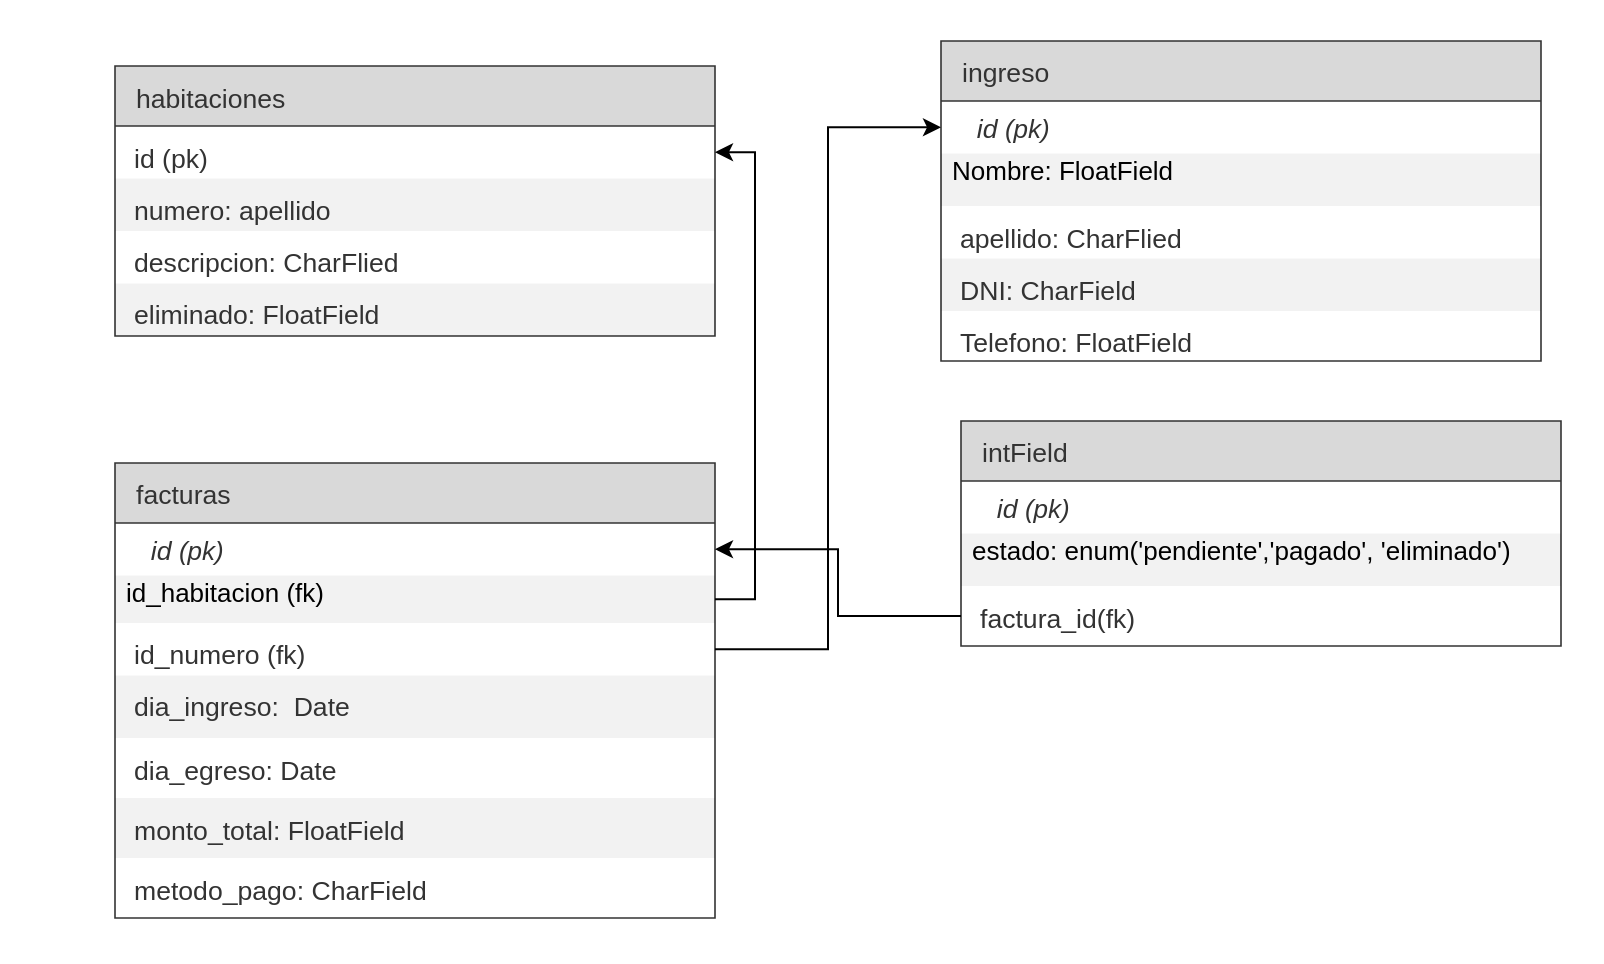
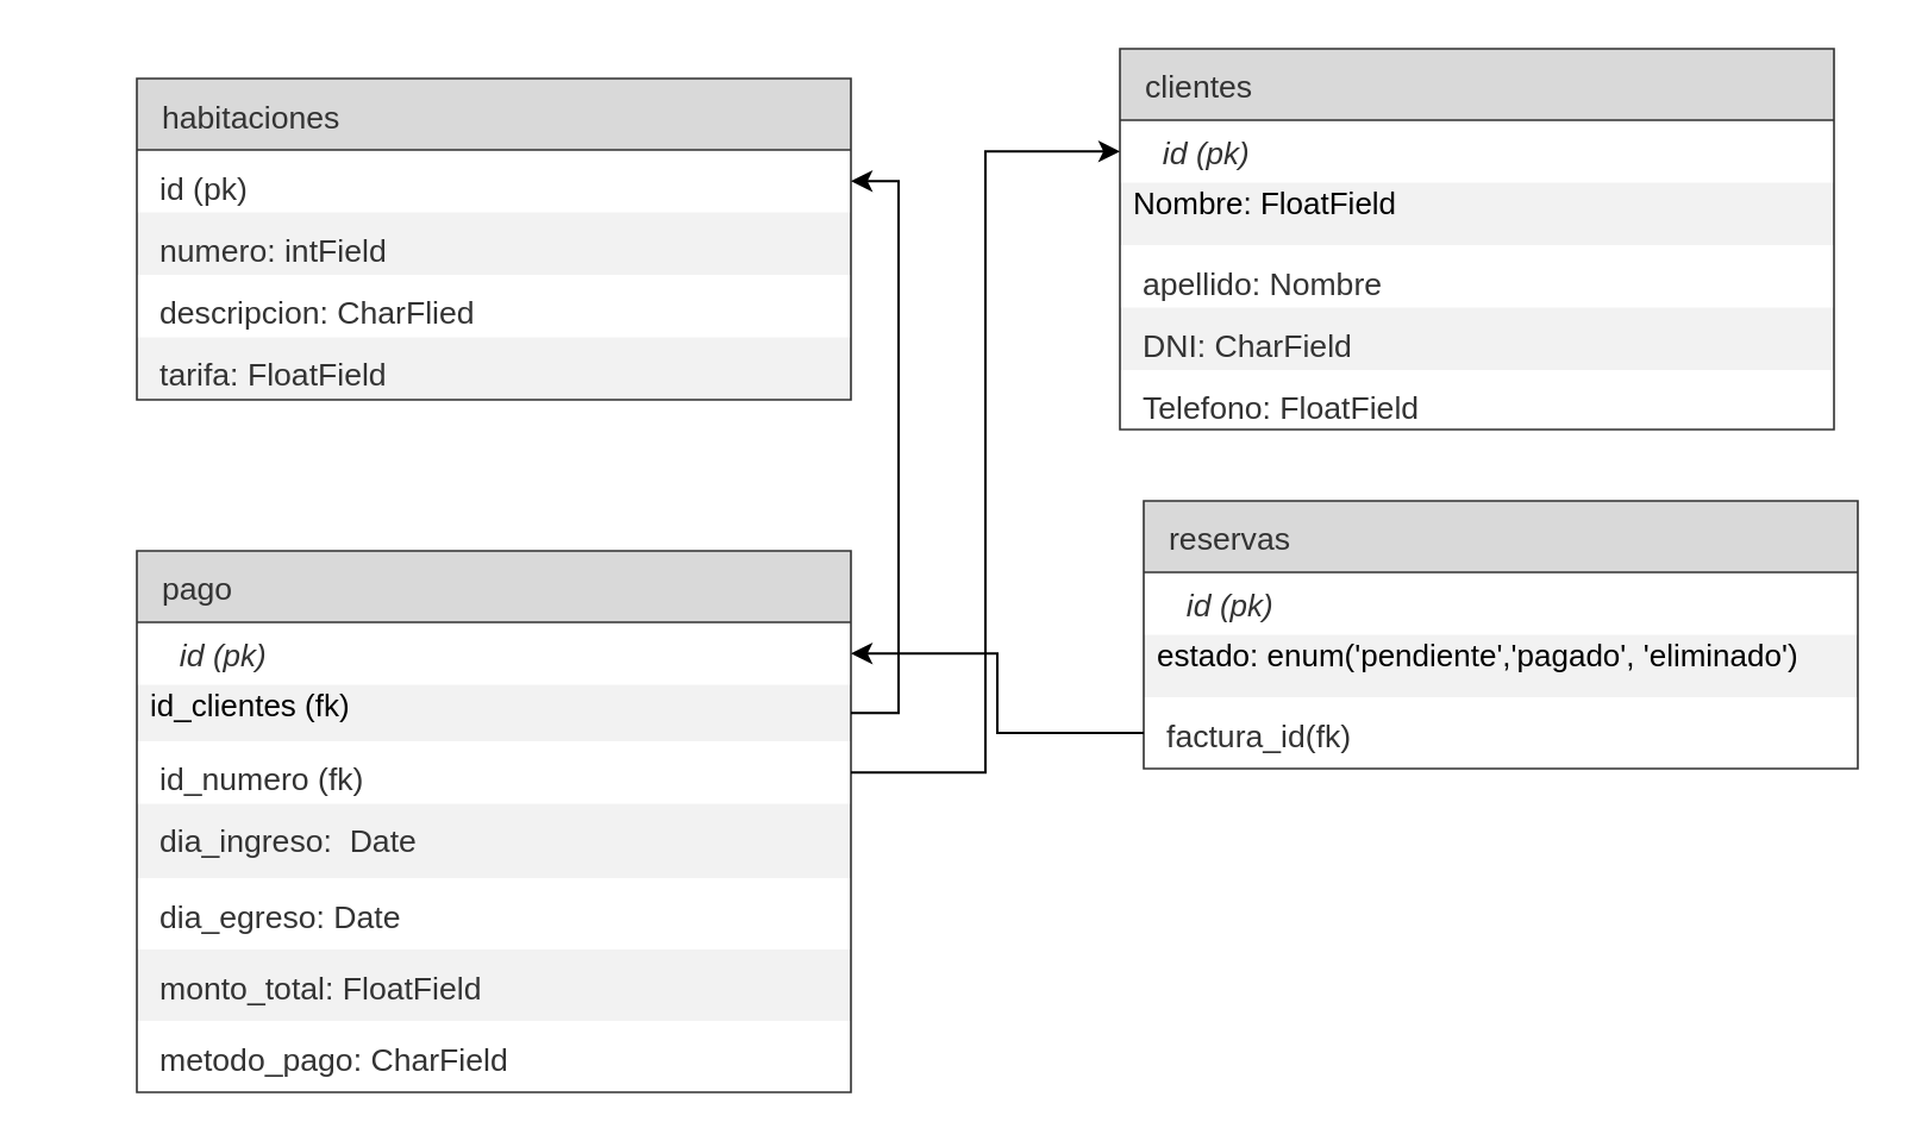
  <mxCell id="0" />
  <mxCell id="1" parent="0" />
- <mxCell id="2" value="intField" style="html=1;overflow=block;blockSpacing=1;swimlane;childLayout=stackLayout;horizontal=1;horizontalStack=0;resizeParent=1;resizeParentMax=0;resizeLast=0;collapsible=0;fontStyle=0;marginBottom=0;swimlaneFillColor=#ffffff;startSize=30;whiteSpace=wrap;fontSize=13.3;fontColor=#333333;align=left;spacingLeft=8.4;spacingRight=8.4;spacingTop=2.4;fontFamily=Helvetica;spacing=3.6;strokeColor=#333333;strokeOpacity=100;fillOpacity=100;strokeWidth=0.8;fillColor=#d9d9d9;container=1;" parent="1" vertex="1"><mxGeometry x="480" y="210" width="300" height="112.5" as="geometry" /></mxCell>
+ <mxCell id="2" value="reservas" style="html=1;overflow=block;blockSpacing=1;swimlane;childLayout=stackLayout;horizontal=1;horizontalStack=0;resizeParent=1;resizeParentMax=0;resizeLast=0;collapsible=0;fontStyle=0;marginBottom=0;swimlaneFillColor=#ffffff;startSize=30;whiteSpace=wrap;fontSize=13.3;fontColor=#333333;align=left;spacingLeft=8.4;spacingRight=8.4;spacingTop=2.4;fontFamily=Helvetica;spacing=3.6;strokeColor=#333333;strokeOpacity=100;fillOpacity=100;strokeWidth=0.8;fillColor=#d9d9d9;container=1;" parent="1" vertex="1"><mxGeometry x="480" y="210" width="300" height="112.5" as="geometry" /></mxCell>
  <mxCell id="3" value="&lt;div style=&quot;display: flex; justify-content: flex-start; text-align: left; align-items: baseline; font-size: 0; line-height: 1.25;margin-left: 8.4px;margin-right: 8.4px;margin-top: 2.4px;margin-top: -2px;&quot;&gt;&lt;span&gt;&lt;span style=&quot;font-size:13.3px;color:#333333;&quot;&gt;id &lt;/span&gt;&lt;span style=&quot;font-size:13px;color:#333333;font-style: italic;&quot;&gt;(pk)&lt;/span&gt;&lt;/span&gt;&lt;/div&gt;" style="part=1;resizeHeight=0;strokeColor=none;verticalAlign=top;overflow=hidden;rotatable=0;points=[[0,0.5],[1,0.5]];portConstraint=eastwest;html=1;whiteSpace=wrap;#ffffffwhiteSpace=wrap;fontSize=13.3;fontColor=#333333;fontStyle=2;align=left;spacingLeft=8.4;spacingRight=8.4;spacingTop=2.4;fillColor=none;strokeOpacity=100;fillOpacity=100;" parent="2" vertex="1"><mxGeometry y="30" width="300" height="26.25" as="geometry" /></mxCell>
  <mxCell id="4" value="estado: enum('pendiente','pagado', 'eliminado')" style="part=1;resizeHeight=0;strokeColor=none;align=left;verticalAlign=top;spacingLeft=4;spacingRight=4;rotatable=0;points=[[0,0.5],[1,0.5]];portConstraint=eastwest;whiteSpace=wrap;#ffffffwhiteSpace=wrap;overflow=block;blockSpacing=1;html=1;fontSize=13;fillColor=#000000;opacity=5;" parent="2" vertex="1"><mxGeometry y="56.25" width="300" height="26.25" as="geometry" /></mxCell>
  <mxCell id="5" value="factura_id(fk)" style="part=1;resizeHeight=0;strokeColor=none;verticalAlign=top;overflow=hidden;rotatable=0;points=[[0,0.5],[1,0.5]];portConstraint=eastwest;html=1;whiteSpace=wrap;#ffffffwhiteSpace=wrap;fontSize=13.3;fontColor=#333333;align=left;spacingLeft=8.4;spacingRight=8.4;spacingTop=2.4;fillColor=none;strokeOpacity=100;fillOpacity=100;" parent="2" vertex="1"><mxGeometry y="82.5" width="300" height="30" as="geometry" /></mxCell>
- <mxCell id="6" value="facturas" style="html=1;overflow=block;blockSpacing=1;swimlane;childLayout=stackLayout;horizontal=1;horizontalStack=0;resizeParent=1;resizeParentMax=0;resizeLast=0;collapsible=0;fontStyle=0;marginBottom=0;swimlaneFillColor=#ffffff;startSize=30;whiteSpace=wrap;fontSize=13.3;fontColor=#333333;align=left;spacingLeft=8.4;spacingRight=8.4;spacingTop=2.4;fontFamily=Helvetica;spacing=3.6;strokeColor=#333333;strokeOpacity=100;fillOpacity=100;strokeWidth=0.8;fillColor=#d9d9d9;container=1;" parent="1" vertex="1"><mxGeometry x="57" y="231" width="300" height="227.5" as="geometry" /></mxCell>
+ <mxCell id="6" value="pago" style="html=1;overflow=block;blockSpacing=1;swimlane;childLayout=stackLayout;horizontal=1;horizontalStack=0;resizeParent=1;resizeParentMax=0;resizeLast=0;collapsible=0;fontStyle=0;marginBottom=0;swimlaneFillColor=#ffffff;startSize=30;whiteSpace=wrap;fontSize=13.3;fontColor=#333333;align=left;spacingLeft=8.4;spacingRight=8.4;spacingTop=2.4;fontFamily=Helvetica;spacing=3.6;strokeColor=#333333;strokeOpacity=100;fillOpacity=100;strokeWidth=0.8;fillColor=#d9d9d9;container=1;" parent="1" vertex="1"><mxGeometry x="57" y="231" width="300" height="227.5" as="geometry" /></mxCell>
  <mxCell id="7" value="&lt;div style=&quot;display: flex; justify-content: flex-start; text-align: left; align-items: baseline; font-size: 0; line-height: 1.25;margin-left: 8.4px;margin-right: 8.4px;margin-top: 2.4px;margin-top: -2px;&quot;&gt;&lt;span&gt;&lt;span style=&quot;font-size:13.3px;color:#333333;&quot;&gt;id &lt;/span&gt;&lt;span style=&quot;font-size:13px;color:#333333;font-style: italic;&quot;&gt;(pk)&lt;/span&gt;&lt;/span&gt;&lt;/div&gt;" style="part=1;resizeHeight=0;strokeColor=none;verticalAlign=top;overflow=hidden;rotatable=0;points=[[0,0.5],[1,0.5]];portConstraint=eastwest;html=1;whiteSpace=wrap;#ffffffwhiteSpace=wrap;fontSize=13.3;fontColor=#333333;fontStyle=2;align=left;spacingLeft=8.4;spacingRight=8.4;spacingTop=2.4;fillColor=none;strokeOpacity=100;fillOpacity=100;" parent="6" vertex="1"><mxGeometry y="30" width="300" height="26.25" as="geometry" /></mxCell>
- <mxCell id="8" value="id_habitacion (fk)" style="part=1;resizeHeight=0;strokeColor=none;align=left;verticalAlign=top;spacingLeft=4;spacingRight=4;rotatable=0;points=[[0,0.5],[1,0.5]];portConstraint=eastwest;whiteSpace=wrap;#ffffffwhiteSpace=wrap;overflow=block;blockSpacing=1;html=1;fontSize=13;fillColor=#000000;opacity=5;" parent="6" vertex="1"><mxGeometry y="56.25" width="300" height="23.75" as="geometry" /></mxCell>
+ <mxCell id="8" value="id_clientes (fk)" style="part=1;resizeHeight=0;strokeColor=none;align=left;verticalAlign=top;spacingLeft=4;spacingRight=4;rotatable=0;points=[[0,0.5],[1,0.5]];portConstraint=eastwest;whiteSpace=wrap;#ffffffwhiteSpace=wrap;overflow=block;blockSpacing=1;html=1;fontSize=13;fillColor=#000000;opacity=5;" parent="6" vertex="1"><mxGeometry y="56.25" width="300" height="23.75" as="geometry" /></mxCell>
  <mxCell id="9" value="id_numero (fk)" style="part=1;resizeHeight=0;strokeColor=none;verticalAlign=top;overflow=hidden;rotatable=0;points=[[0,0.5],[1,0.5]];portConstraint=eastwest;html=1;whiteSpace=wrap;#ffffffwhiteSpace=wrap;fontSize=13.3;fontColor=#333333;align=left;spacingLeft=8.4;spacingRight=8.4;spacingTop=2.4;fillColor=none;strokeOpacity=100;fillOpacity=100;" parent="6" vertex="1"><mxGeometry y="80" width="300" height="26.25" as="geometry" /></mxCell>
  <mxCell id="10" value="dia_ingreso:&amp;nbsp; Date" style="part=1;resizeHeight=0;strokeColor=none;verticalAlign=top;overflow=hidden;rotatable=0;points=[[0,0.5],[1,0.5]];portConstraint=eastwest;html=1;whiteSpace=wrap;#ffffffwhiteSpace=wrap;fontSize=13.3;fontColor=#333333;align=left;spacingLeft=8.4;spacingRight=8.4;spacingTop=2.4;fillColor=#000000;opacity=5;" parent="6" vertex="1"><mxGeometry y="106.25" width="300" height="31.25" as="geometry" /></mxCell>
  <mxCell id="11" value="dia_egreso: Date" style="part=1;resizeHeight=0;strokeColor=none;verticalAlign=top;overflow=hidden;rotatable=0;points=[[0,0.5],[1,0.5]];portConstraint=eastwest;html=1;whiteSpace=wrap;#ffffffwhiteSpace=wrap;fontSize=13.3;fontColor=#333333;align=left;spacingLeft=8.4;spacingRight=8.4;spacingTop=2.4;fillColor=none;strokeOpacity=100;fillOpacity=100;" parent="6" vertex="1"><mxGeometry y="137.5" width="300" height="30" as="geometry" /></mxCell>
  <mxCell id="12" value="monto_total: FloatField" style="part=1;resizeHeight=0;strokeColor=none;verticalAlign=top;overflow=hidden;rotatable=0;points=[[0,0.5],[1,0.5]];portConstraint=eastwest;html=1;whiteSpace=wrap;#ffffffwhiteSpace=wrap;fontSize=13.3;fontColor=#333333;align=left;spacingLeft=8.4;spacingRight=8.4;spacingTop=2.4;fillColor=#000000;opacity=5;" parent="6" vertex="1"><mxGeometry y="167.5" width="300" height="30" as="geometry" /></mxCell>
  <mxCell id="13" value="metodo_pago: CharField" style="part=1;resizeHeight=0;strokeColor=none;verticalAlign=top;overflow=hidden;rotatable=0;points=[[0,0.5],[1,0.5]];portConstraint=eastwest;html=1;whiteSpace=wrap;#ffffffwhiteSpace=wrap;fontSize=13.3;fontColor=#333333;align=left;spacingLeft=8.4;spacingRight=8.4;spacingTop=2.4;fillColor=none;strokeOpacity=100;fillOpacity=100;" parent="6" vertex="1"><mxGeometry y="197.5" width="300" height="30" as="geometry" /></mxCell>
- <mxCell id="14" value="ingreso" style="html=1;overflow=block;blockSpacing=1;swimlane;childLayout=stackLayout;horizontal=1;horizontalStack=0;resizeParent=1;resizeParentMax=0;resizeLast=0;collapsible=0;fontStyle=0;marginBottom=0;swimlaneFillColor=#ffffff;startSize=30;whiteSpace=wrap;fontSize=13.3;fontColor=#333333;align=left;spacingLeft=8.4;spacingRight=8.4;spacingTop=2.4;fontFamily=Helvetica;spacing=3.6;strokeColor=#333333;strokeOpacity=100;fillOpacity=100;strokeWidth=0.8;fillColor=#d9d9d9;container=1;" parent="1" vertex="1"><mxGeometry x="470" y="20" width="300" height="160" as="geometry" /></mxCell>
+ <mxCell id="14" value="clientes" style="html=1;overflow=block;blockSpacing=1;swimlane;childLayout=stackLayout;horizontal=1;horizontalStack=0;resizeParent=1;resizeParentMax=0;resizeLast=0;collapsible=0;fontStyle=0;marginBottom=0;swimlaneFillColor=#ffffff;startSize=30;whiteSpace=wrap;fontSize=13.3;fontColor=#333333;align=left;spacingLeft=8.4;spacingRight=8.4;spacingTop=2.4;fontFamily=Helvetica;spacing=3.6;strokeColor=#333333;strokeOpacity=100;fillOpacity=100;strokeWidth=0.8;fillColor=#d9d9d9;container=1;" parent="1" vertex="1"><mxGeometry x="470" y="20" width="300" height="160" as="geometry" /></mxCell>
  <mxCell id="15" value="&lt;div style=&quot;display: flex; justify-content: flex-start; text-align: left; align-items: baseline; font-size: 0; line-height: 1.25;margin-left: 8.4px;margin-right: 8.4px;margin-top: 2.4px;margin-top: -2px;&quot;&gt;&lt;span&gt;&lt;span style=&quot;font-size:13.3px;color:#333333;&quot;&gt;id &lt;/span&gt;&lt;span style=&quot;font-size:13px;color:#333333;font-style: italic;&quot;&gt;(pk)&lt;/span&gt;&lt;/span&gt;&lt;/div&gt;" style="part=1;resizeHeight=0;strokeColor=none;verticalAlign=top;overflow=hidden;rotatable=0;points=[[0,0.5],[1,0.5]];portConstraint=eastwest;html=1;whiteSpace=wrap;#ffffffwhiteSpace=wrap;fontSize=13.3;fontColor=#333333;fontStyle=2;align=left;spacingLeft=8.4;spacingRight=8.4;spacingTop=2.4;fillColor=none;strokeOpacity=100;fillOpacity=100;" parent="14" vertex="1"><mxGeometry y="30" width="300" height="26.25" as="geometry" /></mxCell>
  <mxCell id="16" value="Nombre: FloatField" style="part=1;resizeHeight=0;strokeColor=none;align=left;verticalAlign=top;spacingLeft=4;spacingRight=4;rotatable=0;points=[[0,0.5],[1,0.5]];portConstraint=eastwest;whiteSpace=wrap;#ffffffwhiteSpace=wrap;overflow=block;blockSpacing=1;html=1;fontSize=13;fillColor=#000000;opacity=5;" parent="14" vertex="1"><mxGeometry y="56.25" width="300" height="26.25" as="geometry" /></mxCell>
- <mxCell id="17" value="apellido: CharFlied" style="part=1;resizeHeight=0;strokeColor=none;verticalAlign=top;overflow=hidden;rotatable=0;points=[[0,0.5],[1,0.5]];portConstraint=eastwest;html=1;whiteSpace=wrap;#ffffffwhiteSpace=wrap;fontSize=13.3;fontColor=#333333;align=left;spacingLeft=8.4;spacingRight=8.4;spacingTop=2.4;fillColor=none;strokeOpacity=100;fillOpacity=100;" parent="14" vertex="1"><mxGeometry y="82.5" width="300" height="26.25" as="geometry" /></mxCell>
+ <mxCell id="17" value="apellido: Nombre" style="part=1;resizeHeight=0;strokeColor=none;verticalAlign=top;overflow=hidden;rotatable=0;points=[[0,0.5],[1,0.5]];portConstraint=eastwest;html=1;whiteSpace=wrap;#ffffffwhiteSpace=wrap;fontSize=13.3;fontColor=#333333;align=left;spacingLeft=8.4;spacingRight=8.4;spacingTop=2.4;fillColor=none;strokeOpacity=100;fillOpacity=100;" parent="14" vertex="1"><mxGeometry y="82.5" width="300" height="26.25" as="geometry" /></mxCell>
  <mxCell id="18" value="DNI: CharField" style="part=1;resizeHeight=0;strokeColor=none;verticalAlign=top;overflow=hidden;rotatable=0;points=[[0,0.5],[1,0.5]];portConstraint=eastwest;html=1;whiteSpace=wrap;#ffffffwhiteSpace=wrap;fontSize=13.3;fontColor=#333333;align=left;spacingLeft=8.4;spacingRight=8.4;spacingTop=2.4;fillColor=#000000;opacity=5;" parent="14" vertex="1"><mxGeometry y="108.75" width="300" height="26.25" as="geometry" /></mxCell>
  <mxCell id="19" value="Telefono: FloatField" style="part=1;resizeHeight=0;strokeColor=none;verticalAlign=top;overflow=hidden;rotatable=0;points=[[0,0.5],[1,0.5]];portConstraint=eastwest;html=1;whiteSpace=wrap;#ffffffwhiteSpace=wrap;fontSize=13.3;fontColor=#333333;align=left;spacingLeft=8.4;spacingRight=8.4;spacingTop=2.4;fillColor=none;strokeOpacity=100;fillOpacity=100;" parent="14" vertex="1"><mxGeometry y="135" width="300" height="25" as="geometry" /></mxCell>
  <mxCell id="20" value="habitaciones" style="html=1;overflow=block;blockSpacing=1;swimlane;childLayout=stackLayout;horizontal=1;horizontalStack=0;resizeParent=1;resizeParentMax=0;resizeLast=0;collapsible=0;fontStyle=0;marginBottom=0;swimlaneFillColor=#ffffff;startSize=30;whiteSpace=wrap;fontSize=13.3;fontColor=#333333;align=left;spacingLeft=8.4;spacingRight=8.4;spacingTop=2.4;fontFamily=Helvetica;spacing=3.6;strokeColor=#333333;strokeOpacity=100;fillOpacity=100;strokeWidth=0.8;fillColor=#d9d9d9;container=1;" parent="1" vertex="1"><mxGeometry x="57" y="32.5" width="300" height="135" as="geometry" /></mxCell>
  <mxCell id="21" value="id (pk)" style="part=1;resizeHeight=0;strokeColor=none;verticalAlign=top;overflow=hidden;rotatable=0;points=[[0,0.5],[1,0.5]];portConstraint=eastwest;html=1;whiteSpace=wrap;#ffffffwhiteSpace=wrap;fontSize=13.3;fontColor=#333333;align=left;spacingLeft=8.4;spacingRight=8.4;spacingTop=2.4;fillColor=none;strokeOpacity=100;fillOpacity=100;" parent="20" vertex="1"><mxGeometry y="30" width="300" height="26.25" as="geometry" /></mxCell>
- <mxCell id="22" value="numero: apellido" style="part=1;resizeHeight=0;strokeColor=none;verticalAlign=top;overflow=hidden;rotatable=0;points=[[0,0.5],[1,0.5]];portConstraint=eastwest;html=1;whiteSpace=wrap;#ffffffwhiteSpace=wrap;fontSize=13.3;fontColor=#333333;align=left;spacingLeft=8.4;spacingRight=8.4;spacingTop=2.4;fillColor=#000000;opacity=5;" parent="20" vertex="1"><mxGeometry y="56.25" width="300" height="26.25" as="geometry" /></mxCell>
+ <mxCell id="22" value="numero: intField" style="part=1;resizeHeight=0;strokeColor=none;verticalAlign=top;overflow=hidden;rotatable=0;points=[[0,0.5],[1,0.5]];portConstraint=eastwest;html=1;whiteSpace=wrap;#ffffffwhiteSpace=wrap;fontSize=13.3;fontColor=#333333;align=left;spacingLeft=8.4;spacingRight=8.4;spacingTop=2.4;fillColor=#000000;opacity=5;" parent="20" vertex="1"><mxGeometry y="56.25" width="300" height="26.25" as="geometry" /></mxCell>
  <mxCell id="23" value="descripcion: CharFlied" style="part=1;resizeHeight=0;strokeColor=none;verticalAlign=top;overflow=hidden;rotatable=0;points=[[0,0.5],[1,0.5]];portConstraint=eastwest;html=1;whiteSpace=wrap;#ffffffwhiteSpace=wrap;fontSize=13.3;fontColor=#333333;align=left;spacingLeft=8.4;spacingRight=8.4;spacingTop=2.4;fillColor=none;strokeOpacity=100;fillOpacity=100;" parent="20" vertex="1"><mxGeometry y="82.5" width="300" height="26.25" as="geometry" /></mxCell>
- <mxCell id="24" value="eliminado: FloatField" style="part=1;resizeHeight=0;strokeColor=none;verticalAlign=top;overflow=hidden;rotatable=0;points=[[0,0.5],[1,0.5]];portConstraint=eastwest;html=1;whiteSpace=wrap;#ffffffwhiteSpace=wrap;fontSize=13.3;fontColor=#333333;align=left;spacingLeft=8.4;spacingRight=8.4;spacingTop=2.4;fillColor=#000000;opacity=5;" parent="20" vertex="1"><mxGeometry y="108.75" width="300" height="26.25" as="geometry" /></mxCell>
+ <mxCell id="24" value="tarifa: FloatField" style="part=1;resizeHeight=0;strokeColor=none;verticalAlign=top;overflow=hidden;rotatable=0;points=[[0,0.5],[1,0.5]];portConstraint=eastwest;html=1;whiteSpace=wrap;#ffffffwhiteSpace=wrap;fontSize=13.3;fontColor=#333333;align=left;spacingLeft=8.4;spacingRight=8.4;spacingTop=2.4;fillColor=#000000;opacity=5;" parent="20" vertex="1"><mxGeometry y="108.75" width="300" height="26.25" as="geometry" /></mxCell>
  <mxCell id="25" value="" style="group;dropTarget=0;pointerEvents=0;" parent="1" vertex="1"><mxGeometry y="460" as="geometry" x="20" /></mxCell>
  <mxCell id="26" style="edgeStyle=orthogonalEdgeStyle;rounded=0;orthogonalLoop=1;jettySize=auto;html=1;exitX=1;exitY=0.5;exitDx=0;exitDy=0;entryX=1;entryY=0.5;entryDx=0;entryDy=0;" parent="1" source="8" target="21" edge="1"><mxGeometry relative="1" as="geometry" /></mxCell>
  <mxCell id="27" style="edgeStyle=orthogonalEdgeStyle;rounded=0;orthogonalLoop=1;jettySize=auto;html=1;exitX=1;exitY=0.5;exitDx=0;exitDy=0;entryX=0;entryY=0.5;entryDx=0;entryDy=0;" parent="1" source="9" target="15" edge="1"><mxGeometry relative="1" as="geometry" /></mxCell>
  <mxCell id="28" style="edgeStyle=orthogonalEdgeStyle;rounded=0;orthogonalLoop=1;jettySize=auto;html=1;exitX=0;exitY=0.5;exitDx=0;exitDy=0;entryX=1;entryY=0.5;entryDx=0;entryDy=0;" parent="1" source="5" target="7" edge="1"><mxGeometry relative="1" as="geometry" /></mxCell>
